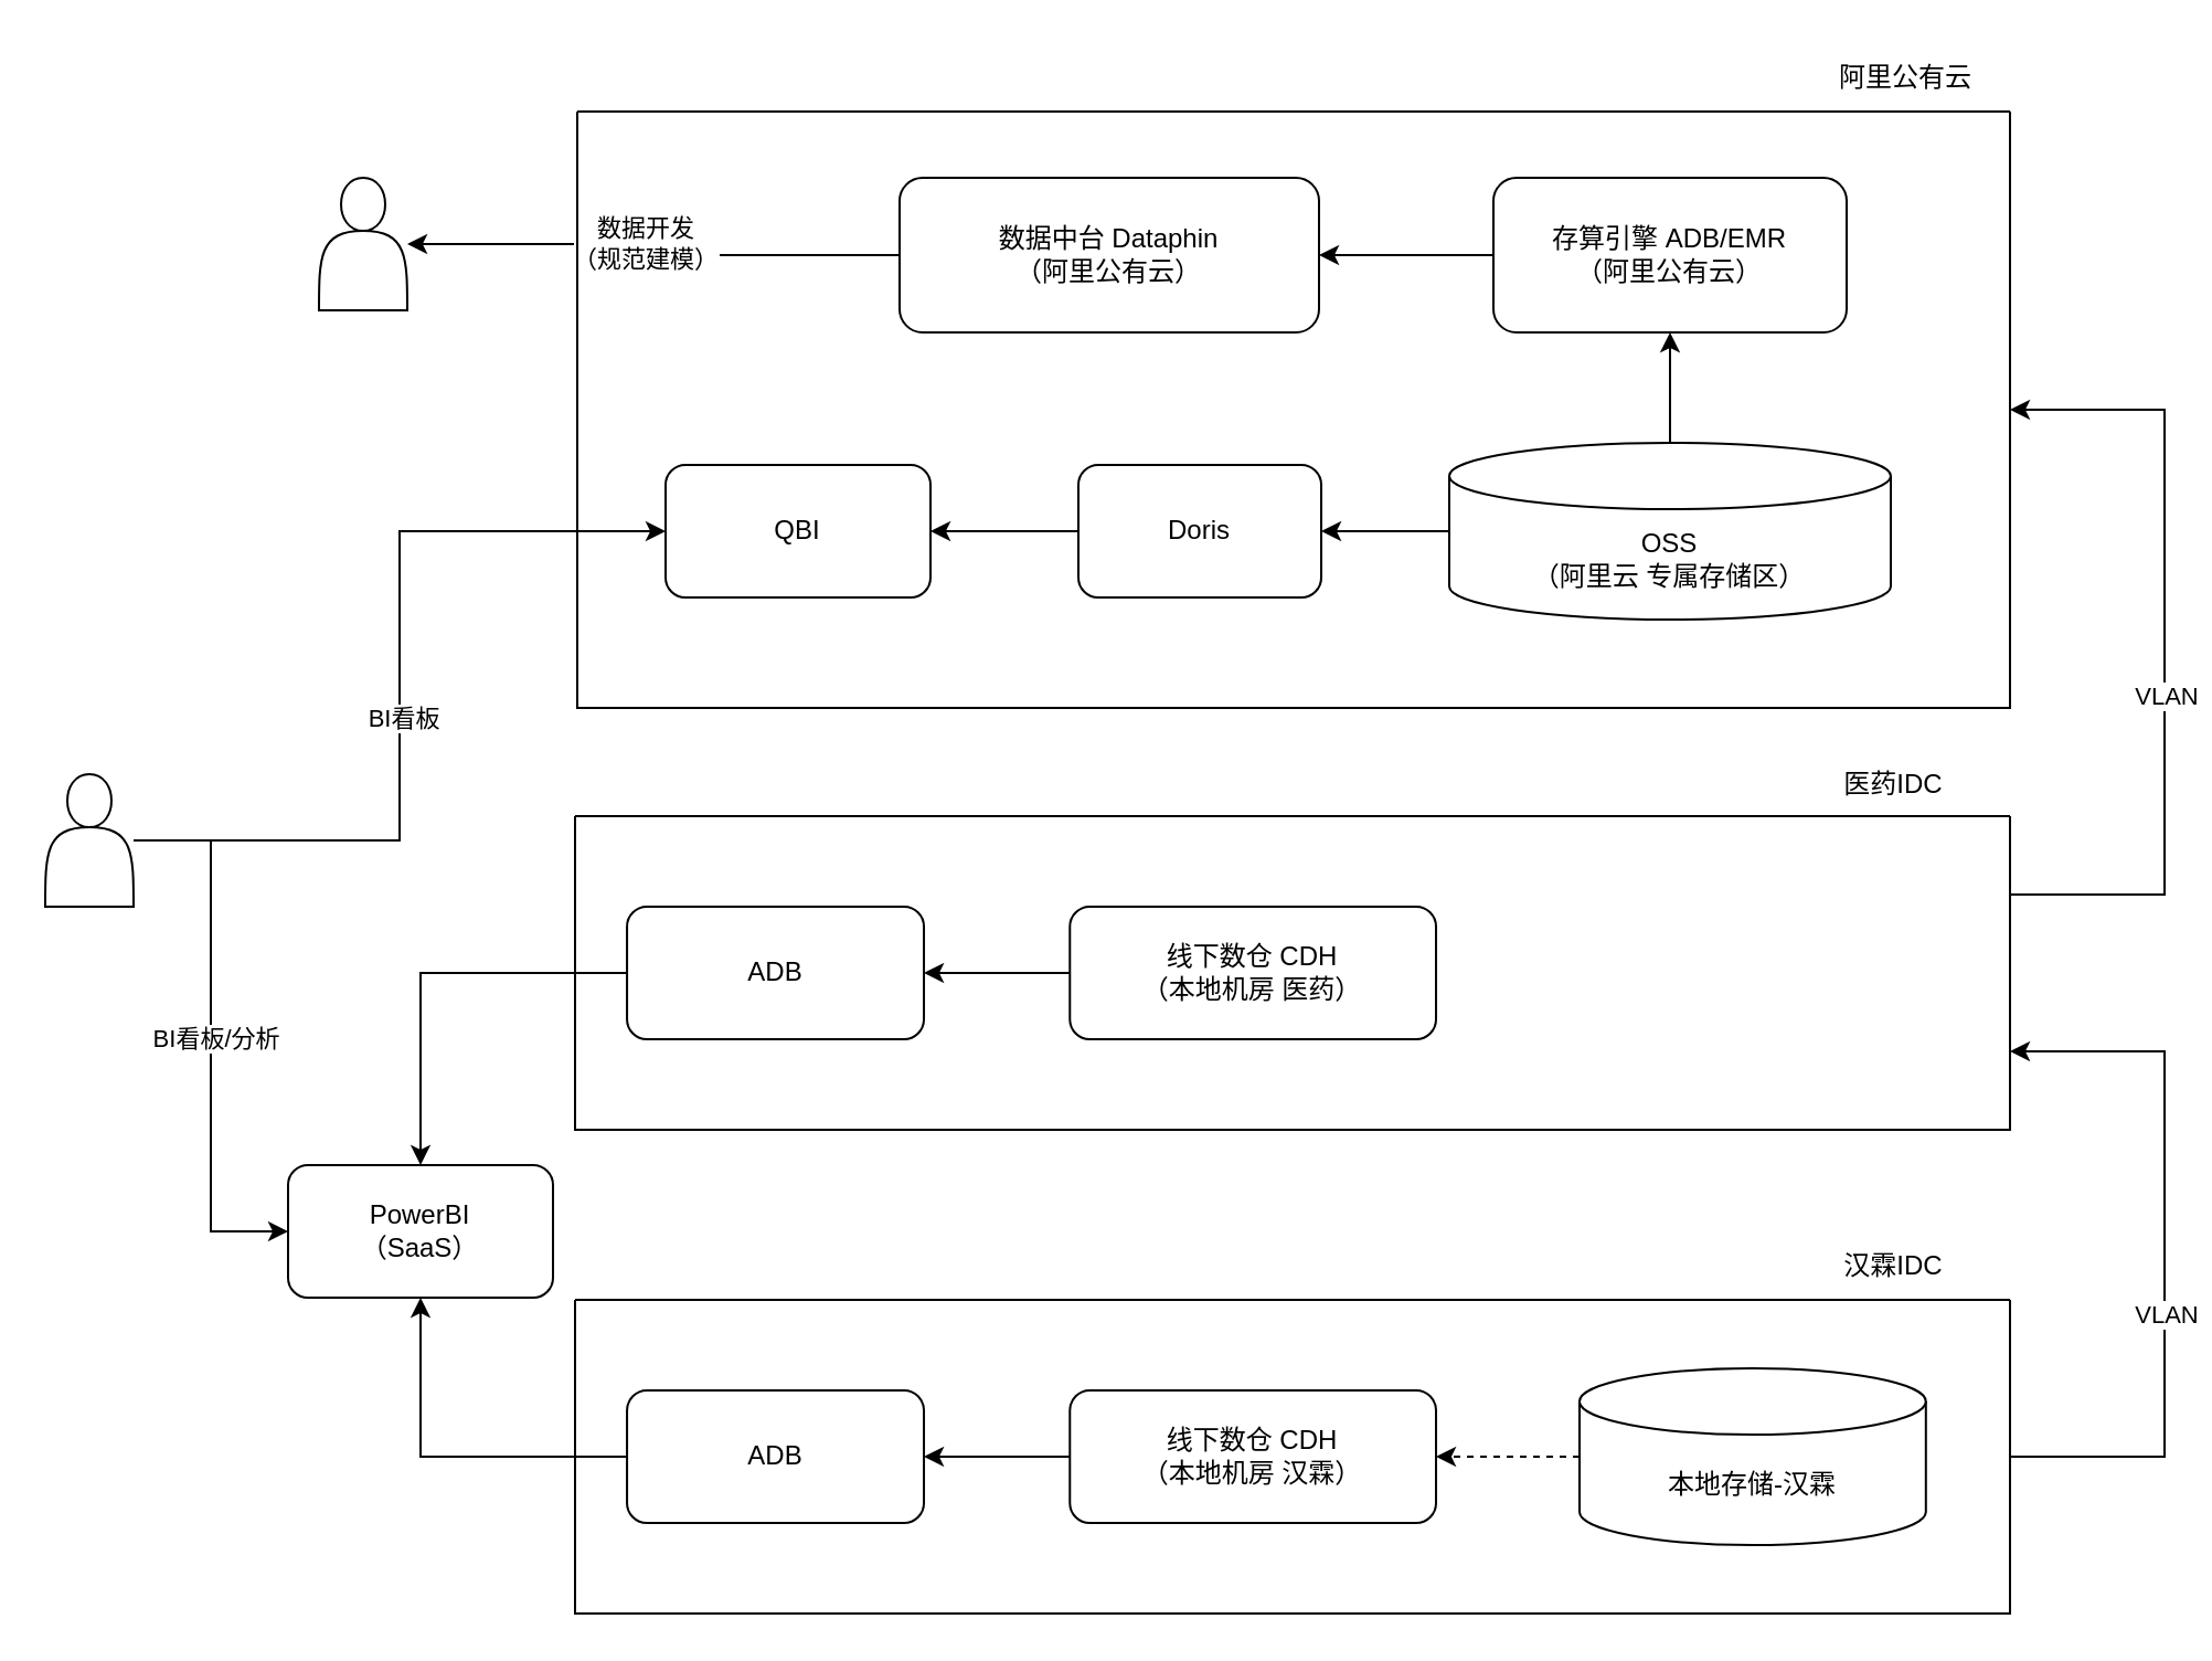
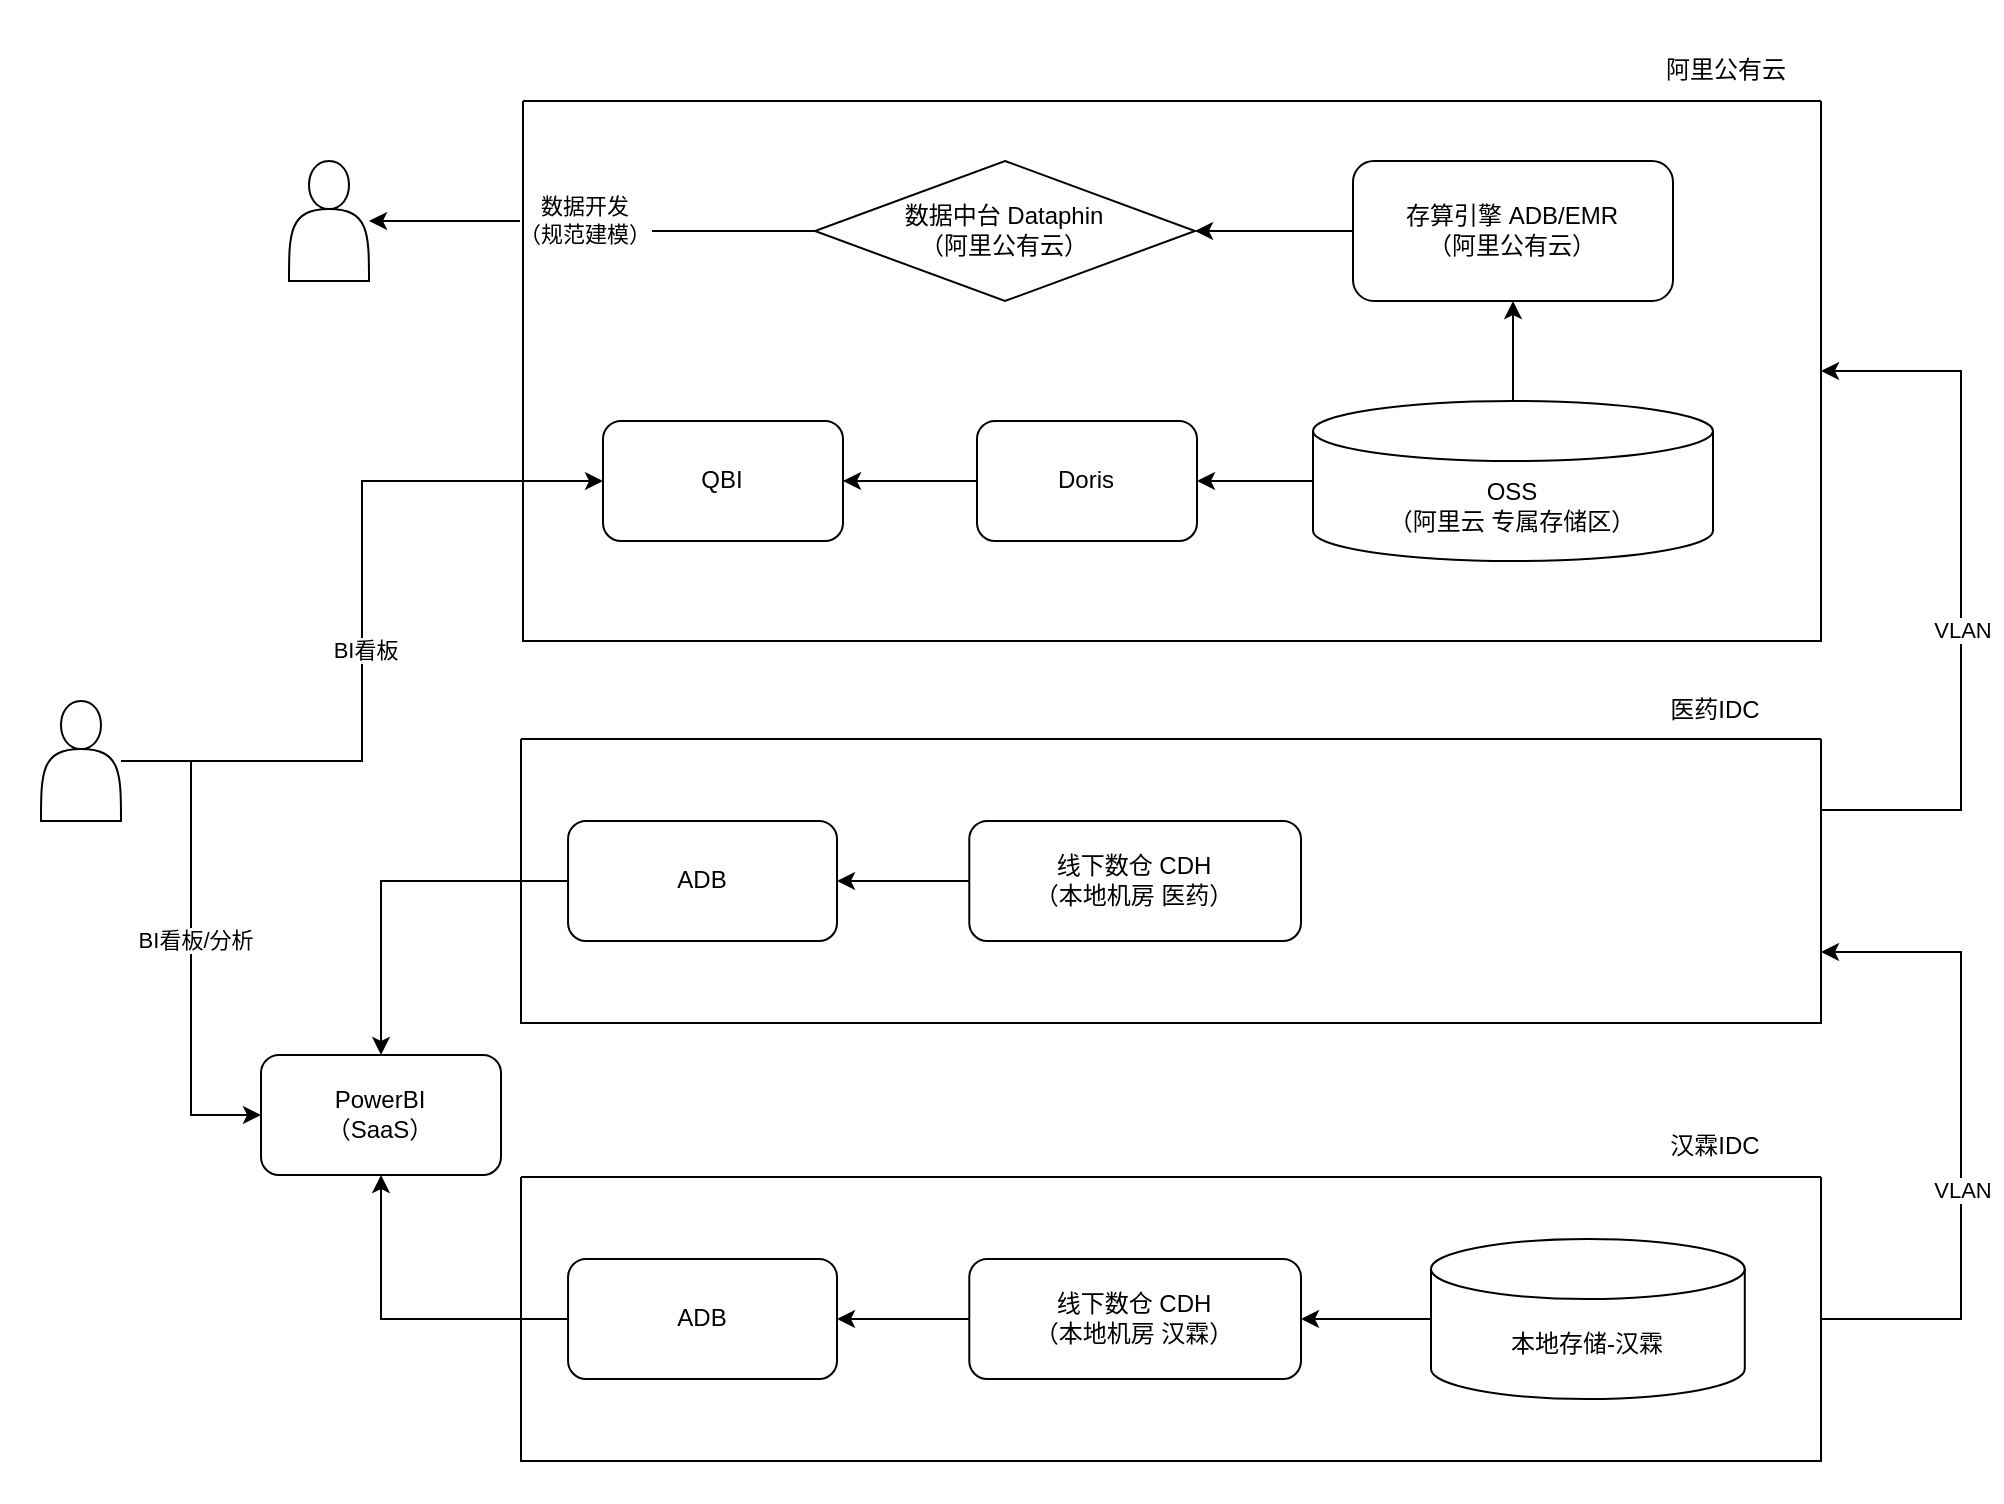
  <mxCell id="0" />
  <mxCell id="1" parent="0" />
  <mxCell id="2" style="edgeStyle=orthogonalEdgeStyle;rounded=0;orthogonalLoop=1;jettySize=auto;html=1;" edge="1" parent="1" source="4" target="10"><mxGeometry relative="1" as="geometry" /></mxCell>
  <mxCell id="3" value="数据开发&lt;div&gt;（规范建模）&lt;/div&gt;" style="edgeLabel;html=1;align=center;verticalAlign=middle;resizable=0;points=[];" vertex="1" connectable="0" parent="2"><mxGeometry x="0.058" y="-1" relative="1" as="geometry"><mxPoint as="offset" /></mxGeometry></mxCell>
- <mxCell id="4" value="数据中台 Dataphin&lt;div&gt;（阿里公有云）&lt;/div&gt;" style="rounded=1;whiteSpace=wrap;html=1;" vertex="1" parent="1"><mxGeometry x="407" y="80" width="190" height="70" as="geometry" /></mxCell>
+ <mxCell id="4" value="数据中台 Dataphin&lt;div&gt;（阿里公有云）&lt;/div&gt;" style="rhombus;whiteSpace=wrap;html=1;" vertex="1" parent="1"><mxGeometry x="407" y="80" width="190" height="70" as="geometry" /></mxCell>
  <mxCell id="5" style="edgeStyle=orthogonalEdgeStyle;rounded=0;orthogonalLoop=1;jettySize=auto;html=1;entryX=1;entryY=0.5;entryDx=0;entryDy=0;" edge="1" parent="1" source="6" target="4"><mxGeometry relative="1" as="geometry" /></mxCell>
  <mxCell id="6" value="存算引擎&amp;nbsp;&lt;span style=&quot;background-color: initial;&quot;&gt;ADB/EMR&lt;/span&gt;&lt;div&gt;&lt;span style=&quot;background-color: initial;&quot;&gt;（阿里公有云）&lt;/span&gt;&lt;/div&gt;" style="rounded=1;whiteSpace=wrap;html=1;" vertex="1" parent="1"><mxGeometry x="676" y="80" width="160" height="70" as="geometry" /></mxCell>
  <mxCell id="7" style="edgeStyle=orthogonalEdgeStyle;rounded=0;orthogonalLoop=1;jettySize=auto;html=1;entryX=0.5;entryY=1;entryDx=0;entryDy=0;" edge="1" parent="1" source="9" target="6"><mxGeometry relative="1" as="geometry" /></mxCell>
  <mxCell id="8" style="edgeStyle=orthogonalEdgeStyle;rounded=0;orthogonalLoop=1;jettySize=auto;html=1;" edge="1" parent="1" source="9" target="12"><mxGeometry relative="1" as="geometry" /></mxCell>
  <mxCell id="9" value="OSS&lt;div&gt;（阿里云 专属存储区）&lt;/div&gt;" style="shape=cylinder3;whiteSpace=wrap;html=1;boundedLbl=1;backgroundOutline=1;size=15;" vertex="1" parent="1"><mxGeometry x="656" y="200" width="200" height="80" as="geometry" /></mxCell>
  <mxCell id="10" value="" style="shape=actor;whiteSpace=wrap;html=1;" vertex="1" parent="1"><mxGeometry x="144" y="80" width="40" height="60" as="geometry" /></mxCell>
  <mxCell id="11" style="edgeStyle=orthogonalEdgeStyle;rounded=0;orthogonalLoop=1;jettySize=auto;html=1;entryX=1;entryY=0.5;entryDx=0;entryDy=0;" edge="1" parent="1" source="12" target="13"><mxGeometry relative="1" as="geometry" /></mxCell>
  <mxCell id="12" value="Doris" style="rounded=1;whiteSpace=wrap;html=1;" vertex="1" parent="1"><mxGeometry x="488" y="210" width="110" height="60" as="geometry" /></mxCell>
  <mxCell id="13" value="QBI" style="rounded=1;whiteSpace=wrap;html=1;" vertex="1" parent="1"><mxGeometry x="301" y="210" width="120" height="60" as="geometry" /></mxCell>
  <mxCell id="14" style="edgeStyle=orthogonalEdgeStyle;rounded=0;orthogonalLoop=1;jettySize=auto;html=1;entryX=0;entryY=0.5;entryDx=0;entryDy=0;" edge="1" parent="1" source="18" target="13"><mxGeometry relative="1" as="geometry" /></mxCell>
  <mxCell id="15" value="&amp;nbsp;BI看板" style="edgeLabel;html=1;align=center;verticalAlign=middle;resizable=0;points=[];" vertex="1" connectable="0" parent="14"><mxGeometry x="-0.071" relative="1" as="geometry"><mxPoint y="1" as="offset" /></mxGeometry></mxCell>
  <mxCell id="16" style="edgeStyle=orthogonalEdgeStyle;rounded=0;orthogonalLoop=1;jettySize=auto;html=1;entryX=0;entryY=0.5;entryDx=0;entryDy=0;" edge="1" parent="1" source="18" target="21"><mxGeometry relative="1" as="geometry" /></mxCell>
  <mxCell id="17" value="&amp;nbsp;BI看板/分析" style="edgeLabel;html=1;align=center;verticalAlign=middle;resizable=0;points=[];" vertex="1" connectable="0" parent="16"><mxGeometry x="0.005" relative="1" as="geometry"><mxPoint as="offset" /></mxGeometry></mxCell>
  <mxCell id="18" value="" style="shape=actor;whiteSpace=wrap;html=1;" vertex="1" parent="1"><mxGeometry x="20" y="350" width="40" height="60" as="geometry" /></mxCell>
  <mxCell id="19" style="edgeStyle=orthogonalEdgeStyle;rounded=0;orthogonalLoop=1;jettySize=auto;html=1;entryX=0.5;entryY=0;entryDx=0;entryDy=0;" edge="1" parent="1" source="25" target="21"><mxGeometry relative="1" as="geometry" /></mxCell>
  <mxCell id="20" style="edgeStyle=orthogonalEdgeStyle;rounded=0;orthogonalLoop=1;jettySize=auto;html=1;entryX=0.5;entryY=1;entryDx=0;entryDy=0;" edge="1" parent="1" source="33" target="21"><mxGeometry relative="1" as="geometry" /></mxCell>
  <mxCell id="21" value="PowerBI&lt;div&gt;（SaaS）&lt;/div&gt;" style="rounded=1;whiteSpace=wrap;html=1;" vertex="1" parent="1"><mxGeometry x="130" y="527" width="120" height="60" as="geometry" /></mxCell>
  <mxCell id="22" value="" style="group" vertex="1" connectable="0" parent="1"><mxGeometry x="260" y="340" width="650" height="171" as="geometry" /></mxCell>
  <mxCell id="23" style="edgeStyle=orthogonalEdgeStyle;rounded=0;orthogonalLoop=1;jettySize=auto;html=1;" edge="1" parent="22" source="24" target="25"><mxGeometry relative="1" as="geometry" /></mxCell>
  <mxCell id="24" value="线下数仓 CDH&lt;div&gt;（本地机房 医药）&lt;/div&gt;" style="rounded=1;whiteSpace=wrap;html=1;" vertex="1" parent="22"><mxGeometry x="224.138" y="70" width="165.862" height="60" as="geometry" /></mxCell>
  <mxCell id="25" value="ADB" style="rounded=1;whiteSpace=wrap;html=1;" vertex="1" parent="22"><mxGeometry x="23.534" y="70" width="134.483" height="60" as="geometry" /></mxCell>
  <mxCell id="26" value="" style="swimlane;startSize=0;" vertex="1" parent="22"><mxGeometry y="29" width="650" height="142" as="geometry"><mxRectangle y="29" width="50" height="40" as="alternateBounds" /></mxGeometry></mxCell>
  <mxCell id="27" value="医药IDC" style="text;html=1;align=center;verticalAlign=middle;whiteSpace=wrap;rounded=0;" vertex="1" parent="22"><mxGeometry x="544.655" width="105.345" height="30" as="geometry" /></mxCell>
  <mxCell id="28" value="" style="group" vertex="1" connectable="0" parent="1"><mxGeometry x="260" y="558" width="650" height="172" as="geometry" /></mxCell>
  <mxCell id="29" style="edgeStyle=orthogonalEdgeStyle;rounded=0;orthogonalLoop=1;jettySize=auto;html=1;entryX=1;entryY=0.5;entryDx=0;entryDy=0;" edge="1" parent="28" source="30" target="33"><mxGeometry relative="1" as="geometry" /></mxCell>
  <mxCell id="30" value="线下数仓 CDH&lt;div&gt;（本地机房 汉霖）&lt;/div&gt;" style="rounded=1;whiteSpace=wrap;html=1;" vertex="1" parent="28"><mxGeometry x="224.138" y="71" width="165.862" height="60" as="geometry" /></mxCell>
- <mxCell id="31" style="edgeStyle=orthogonalEdgeStyle;rounded=0;orthogonalLoop=1;jettySize=auto;html=1;dashed=1;" edge="1" parent="28" source="32" target="30"><mxGeometry relative="1" as="geometry" /></mxCell>
+ <mxCell id="31" style="edgeStyle=orthogonalEdgeStyle;rounded=0;orthogonalLoop=1;jettySize=auto;html=1;" edge="1" parent="28" source="32" target="30"><mxGeometry relative="1" as="geometry" /></mxCell>
  <mxCell id="32" value="本地存储-汉霖" style="shape=cylinder3;whiteSpace=wrap;html=1;boundedLbl=1;backgroundOutline=1;size=15;" vertex="1" parent="28"><mxGeometry x="455.0" y="61" width="156.897" height="80" as="geometry" /></mxCell>
  <mxCell id="33" value="ADB" style="rounded=1;whiteSpace=wrap;html=1;" vertex="1" parent="28"><mxGeometry x="23.534" y="71" width="134.483" height="60" as="geometry" /></mxCell>
  <mxCell id="34" value="" style="swimlane;startSize=0;" vertex="1" parent="28"><mxGeometry y="30" width="650" height="142" as="geometry" /></mxCell>
  <mxCell id="35" value="汉霖IDC" style="text;html=1;align=center;verticalAlign=middle;whiteSpace=wrap;rounded=0;" vertex="1" parent="28"><mxGeometry x="544.655" width="105.345" height="30" as="geometry" /></mxCell>
  <mxCell id="36" value="" style="swimlane;startSize=0;" vertex="1" parent="1"><mxGeometry x="261" y="50" width="649" height="270" as="geometry" /></mxCell>
  <mxCell id="37" value="阿里公有云" style="text;html=1;align=center;verticalAlign=middle;whiteSpace=wrap;rounded=0;" vertex="1" parent="1"><mxGeometry x="816" y="20" width="94" height="30" as="geometry" /></mxCell>
  <mxCell id="38" style="edgeStyle=orthogonalEdgeStyle;rounded=0;orthogonalLoop=1;jettySize=auto;html=1;entryX=1;entryY=0.5;entryDx=0;entryDy=0;exitX=1;exitY=0.25;exitDx=0;exitDy=0;" edge="1" parent="1" source="26" target="36"><mxGeometry relative="1" as="geometry"><Array as="points"><mxPoint x="980" y="405" /><mxPoint x="980" y="185" /></Array></mxGeometry></mxCell>
  <mxCell id="39" value="VLAN" style="edgeLabel;html=1;align=center;verticalAlign=middle;resizable=0;points=[];" vertex="1" connectable="0" parent="38"><mxGeometry x="-0.109" relative="1" as="geometry"><mxPoint as="offset" /></mxGeometry></mxCell>
  <mxCell id="40" style="edgeStyle=orthogonalEdgeStyle;rounded=0;orthogonalLoop=1;jettySize=auto;html=1;entryX=1;entryY=0.75;entryDx=0;entryDy=0;exitX=1;exitY=0.5;exitDx=0;exitDy=0;" edge="1" parent="1" source="34" target="26"><mxGeometry relative="1" as="geometry"><Array as="points"><mxPoint x="980" y="659" /><mxPoint x="980" y="476" /></Array></mxGeometry></mxCell>
  <mxCell id="41" value="VLAN" style="edgeLabel;html=1;align=center;verticalAlign=middle;resizable=0;points=[];" vertex="1" connectable="0" parent="40"><mxGeometry x="-0.165" relative="1" as="geometry"><mxPoint as="offset" /></mxGeometry></mxCell>
